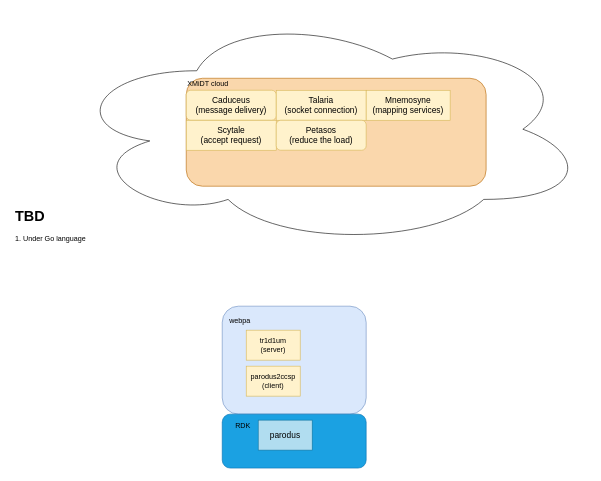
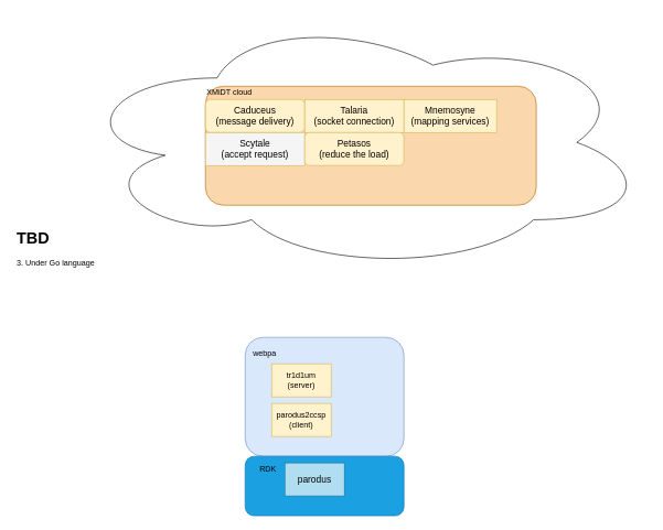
  <mxCell id="0" />
  <mxCell id="1" parent="0" />
  <mxCell id="2" value="" style="ellipse;shape=cloud;whiteSpace=wrap;html=1;align=left;" vertex="1" parent="1"><mxGeometry x="110" y="20" width="870" height="390" as="geometry" /></mxCell>
  <mxCell id="3" value="" style="rounded=1;whiteSpace=wrap;html=1;fillColor=#dae8fc;strokeColor=#6c8ebf;" vertex="1" parent="1"><mxGeometry x="370" y="510" width="240" height="180" as="geometry" /></mxCell>
  <mxCell id="4" value="tr1d1um&lt;br&gt;(server)" style="rounded=0;whiteSpace=wrap;html=1;fillColor=#fff2cc;strokeColor=#d6b656;" vertex="1" parent="1"><mxGeometry x="410" y="550" width="90" height="50" as="geometry" /></mxCell>
  <mxCell id="5" value="parodus2ccsp&lt;br&gt;(client)" style="rounded=0;whiteSpace=wrap;html=1;fillColor=#fff2cc;strokeColor=#d6b656;" vertex="1" parent="1"><mxGeometry x="410" y="610" width="90" height="50" as="geometry" /></mxCell>
  <mxCell id="6" value="webpa" style="text;html=1;strokeColor=none;fillColor=none;align=left;verticalAlign=middle;whiteSpace=wrap;rounded=0;" vertex="1" parent="1"><mxGeometry x="380" y="525" width="80" height="20" as="geometry" /></mxCell>
- <mxCell id="7" value="&lt;h1&gt;TBD&lt;/h1&gt;&lt;p&gt;1. Under Go language&lt;/p&gt;" style="text;html=1;strokeColor=none;fillColor=none;spacing=5;spacingTop=-20;whiteSpace=wrap;overflow=hidden;rounded=0;align=left;" vertex="1" parent="1"><mxGeometry x="20" y="340" width="190" height="120" as="geometry" /></mxCell>
+ <mxCell id="7" value="&lt;h1&gt;TBD&lt;/h1&gt;&lt;p&gt;3. Under Go language&lt;/p&gt;" style="text;html=1;strokeColor=none;fillColor=none;spacing=5;spacingTop=-20;whiteSpace=wrap;overflow=hidden;rounded=0;align=left;" vertex="1" parent="1"><mxGeometry x="20" y="340" width="190" height="120" as="geometry" /></mxCell>
  <mxCell id="8" value="" style="rounded=1;whiteSpace=wrap;html=1;fillColor=#1ba1e2;strokeColor=#006EAF;fontColor=#ffffff;" vertex="1" parent="1"><mxGeometry x="370" y="690" width="240" height="90" as="geometry" /></mxCell>
  <mxCell id="9" value="RDK" style="text;html=1;strokeColor=none;fillColor=none;align=left;verticalAlign=middle;whiteSpace=wrap;rounded=0;" vertex="1" parent="1"><mxGeometry x="390" y="700" width="80" height="20" as="geometry" /></mxCell>
  <mxCell id="10" value="&lt;span style=&quot;font-size: 14px&quot;&gt;parodus&lt;/span&gt;" style="rounded=0;whiteSpace=wrap;html=1;fillColor=#b1ddf0;strokeColor=#10739e;" vertex="1" parent="1"><mxGeometry x="430" y="700" width="90" height="50" as="geometry" /></mxCell>
  <mxCell id="11" value="" style="rounded=1;whiteSpace=wrap;html=1;fillColor=#fad7ac;strokeColor=#b46504;" vertex="1" parent="1"><mxGeometry x="310" y="130" width="500" height="180" as="geometry" /></mxCell>
  <mxCell id="12" value="XMiDT cloud" style="text;html=1;strokeColor=none;fillColor=none;align=left;verticalAlign=middle;whiteSpace=wrap;rounded=0;" vertex="1" parent="1"><mxGeometry x="310" y="130" width="80" height="20" as="geometry" /></mxCell>
  <mxCell id="13" value="&lt;span style=&quot;font-size: 14px&quot;&gt;Caduceus&lt;br&gt;(message delivery)&lt;br&gt;&lt;/span&gt;" style="whiteSpace=wrap;html=1;fillColor=#fff2cc;strokeColor=#d6b656;rounded=1;" vertex="1" parent="1"><mxGeometry x="310" y="150" width="150" height="50" as="geometry" /></mxCell>
- <mxCell id="14" value="&lt;span style=&quot;font-size: 14px&quot;&gt;Scytale&lt;br&gt;(accept request)&lt;br&gt;&lt;/span&gt;" style="rounded=0;whiteSpace=wrap;html=1;fillColor=#fff2cc;strokeColor=#d6b656;" vertex="1" parent="1"><mxGeometry x="310" y="200" width="150" height="50" as="geometry" /></mxCell>
+ <mxCell id="14" value="&lt;span style=&quot;font-size: 14px&quot;&gt;Scytale&lt;br&gt;(accept request)&lt;br&gt;&lt;/span&gt;" style="rounded=0;whiteSpace=wrap;html=1;fillColor=#f5f5f5;strokeColor=#d6b656;" vertex="1" parent="1"><mxGeometry x="310" y="200" width="150" height="50" as="geometry" /></mxCell>
  <mxCell id="15" value="&lt;span style=&quot;font-size: 14px&quot;&gt;Talaria&lt;br&gt;(socket connection)&lt;br&gt;&lt;/span&gt;" style="rounded=0;whiteSpace=wrap;html=1;fillColor=#fff2cc;strokeColor=#d6b656;" vertex="1" parent="1"><mxGeometry x="460" y="150" width="150" height="50" as="geometry" /></mxCell>
  <mxCell id="16" value="&lt;span style=&quot;font-size: 14px&quot;&gt;Petasos&lt;br&gt;(reduce the load)&lt;br&gt;&lt;/span&gt;" style="whiteSpace=wrap;html=1;fillColor=#fff2cc;strokeColor=#d6b656;rounded=1;" vertex="1" parent="1"><mxGeometry x="460" y="200" width="150" height="50" as="geometry" /></mxCell>
  <mxCell id="17" value="&lt;span style=&quot;font-size: 14px&quot;&gt;Mnemosyne&lt;br&gt;(mapping services)&lt;br&gt;&lt;/span&gt;" style="rounded=0;whiteSpace=wrap;html=1;fillColor=#fff2cc;strokeColor=#d6b656;" vertex="1" parent="1"><mxGeometry x="610" y="150" width="140" height="50" as="geometry" /></mxCell>
